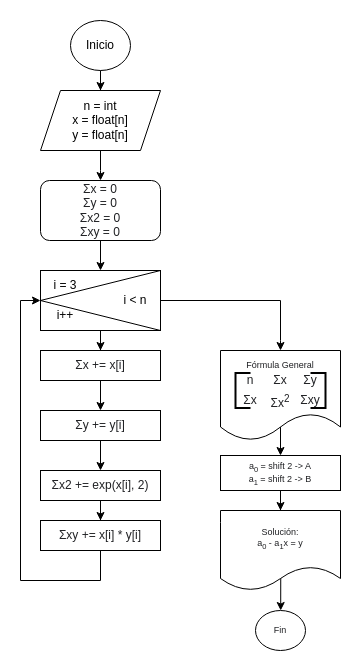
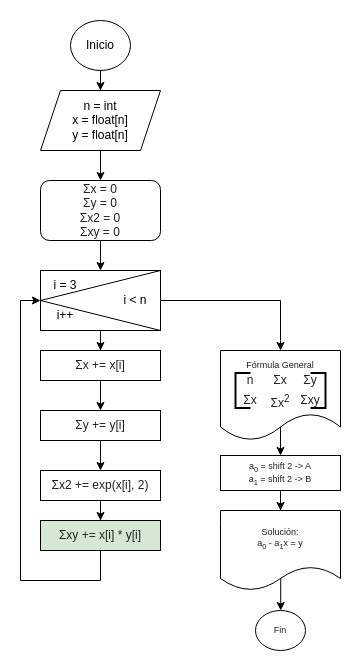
  <mxCell id="0" />
  <mxCell id="1" parent="0" />
  <mxCell id="2" value="" style="edgeStyle=orthogonalEdgeStyle;rounded=0;orthogonalLoop=1;jettySize=auto;html=1;" edge="1" parent="1" source="3" target="5"><mxGeometry relative="1" as="geometry" /></mxCell>
  <mxCell id="3" value="Inicio" style="ellipse;whiteSpace=wrap;html=1;" vertex="1" parent="1"><mxGeometry x="70" y="20" width="60" height="50" as="geometry" /></mxCell>
  <mxCell id="4" value="" style="edgeStyle=orthogonalEdgeStyle;rounded=0;orthogonalLoop=1;jettySize=auto;html=1;" edge="1" parent="1" source="5"><mxGeometry relative="1" as="geometry"><mxPoint x="100" y="180" as="targetPoint" /></mxGeometry></mxCell>
  <mxCell id="5" value="n = int&lt;br&gt;x = float[n]&lt;br&gt;y = float[n]" style="shape=parallelogram;perimeter=parallelogramPerimeter;whiteSpace=wrap;html=1;fixedSize=1;" vertex="1" parent="1"><mxGeometry x="40" y="90" width="120" height="60" as="geometry" /></mxCell>
  <mxCell id="6" value="" style="edgeStyle=orthogonalEdgeStyle;rounded=0;orthogonalLoop=1;jettySize=auto;html=1;" edge="1" parent="1" source="7" target="14"><mxGeometry relative="1" as="geometry" /></mxCell>
  <mxCell id="7" value="" style="whiteSpace=wrap;html=1;" vertex="1" parent="1"><mxGeometry x="40" y="270" width="120" height="60" as="geometry" /></mxCell>
  <mxCell id="8" value="" style="endArrow=none;html=1;rounded=0;exitX=0;exitY=0.5;exitDx=0;exitDy=0;entryX=1;entryY=1;entryDx=0;entryDy=0;" edge="1" parent="1" source="7" target="7"><mxGeometry width="50" height="50" relative="1" as="geometry"><mxPoint x="110" y="320" as="sourcePoint" /><mxPoint x="160" y="270" as="targetPoint" /></mxGeometry></mxCell>
  <mxCell id="9" value="" style="endArrow=none;html=1;rounded=0;exitX=0;exitY=0.5;exitDx=0;exitDy=0;entryX=1;entryY=0;entryDx=0;entryDy=0;" edge="1" parent="1" source="7" target="7"><mxGeometry width="50" height="50" relative="1" as="geometry"><mxPoint x="50" y="310" as="sourcePoint" /><mxPoint x="170" y="340" as="targetPoint" /></mxGeometry></mxCell>
  <mxCell id="10" value="i = 3" style="text;html=1;strokeColor=none;fillColor=none;align=center;verticalAlign=middle;whiteSpace=wrap;rounded=0;" vertex="1" parent="1"><mxGeometry x="50" y="280" width="30" height="10" as="geometry" /></mxCell>
  <mxCell id="11" value="i &amp;lt; n" style="text;html=1;strokeColor=none;fillColor=none;align=center;verticalAlign=middle;whiteSpace=wrap;rounded=0;" vertex="1" parent="1"><mxGeometry x="120" y="295" width="30" height="10" as="geometry" /></mxCell>
  <mxCell id="12" value="i++" style="text;html=1;strokeColor=none;fillColor=none;align=center;verticalAlign=middle;whiteSpace=wrap;rounded=0;" vertex="1" parent="1"><mxGeometry x="50" y="310" width="30" height="10" as="geometry" /></mxCell>
  <mxCell id="13" value="" style="edgeStyle=orthogonalEdgeStyle;rounded=0;orthogonalLoop=1;jettySize=auto;html=1;fontFamily=Helvetica;fontSize=12;fontColor=#202124;" edge="1" parent="1" source="14" target="18"><mxGeometry relative="1" as="geometry" /></mxCell>
  <mxCell id="14" value="&lt;span style=&quot;color: rgb(32, 33, 36); text-align: left;&quot;&gt;Σx += x[i]&lt;/span&gt;" style="whiteSpace=wrap;html=1;" vertex="1" parent="1"><mxGeometry x="40" y="350" width="120" height="30" as="geometry" /></mxCell>
  <mxCell id="15" value="" style="edgeStyle=orthogonalEdgeStyle;rounded=0;orthogonalLoop=1;jettySize=auto;html=1;fontFamily=Helvetica;fontSize=12;fontColor=#202124;entryX=0.5;entryY=0;entryDx=0;entryDy=0;" edge="1" parent="1" source="16" target="7"><mxGeometry relative="1" as="geometry" /></mxCell>
  <mxCell id="16" value="&lt;span style=&quot;text-align: left;&quot;&gt;&lt;font style=&quot;font-size: 12px;&quot; color=&quot;#202124&quot;&gt;Σx = 0&lt;br&gt;&lt;/font&gt;&lt;/span&gt;&lt;span style=&quot;color: rgb(32, 33, 36); text-align: left;&quot;&gt;Σy = 0&lt;br&gt;&lt;/span&gt;&lt;span style=&quot;color: rgb(32, 33, 36); text-align: left;&quot;&gt;Σx2 = 0&lt;br&gt;&lt;/span&gt;&lt;span style=&quot;color: rgb(32, 33, 36); text-align: left;&quot;&gt;Σxy = 0&lt;/span&gt;&lt;span style=&quot;text-align: left;&quot;&gt;&lt;font style=&quot;font-size: 12px;&quot; color=&quot;#202124&quot;&gt;&lt;br&gt;&lt;/font&gt;&lt;/span&gt;" style="rounded=1;whiteSpace=wrap;html=1;" vertex="1" parent="1"><mxGeometry x="40" y="180" width="120" height="60" as="geometry" /></mxCell>
  <mxCell id="17" value="" style="edgeStyle=orthogonalEdgeStyle;rounded=0;orthogonalLoop=1;jettySize=auto;html=1;fontFamily=Helvetica;fontSize=12;fontColor=#202124;" edge="1" parent="1" source="18" target="20"><mxGeometry relative="1" as="geometry" /></mxCell>
  <mxCell id="18" value="&lt;span style=&quot;color: rgb(32, 33, 36); text-align: left;&quot;&gt;Σy += y[i]&lt;/span&gt;" style="whiteSpace=wrap;html=1;" vertex="1" parent="1"><mxGeometry x="40" y="410" width="120" height="30" as="geometry" /></mxCell>
  <mxCell id="19" value="" style="edgeStyle=orthogonalEdgeStyle;rounded=0;orthogonalLoop=1;jettySize=auto;html=1;fontFamily=Helvetica;fontSize=12;fontColor=#202124;" edge="1" parent="1" source="20" target="21"><mxGeometry relative="1" as="geometry" /></mxCell>
  <mxCell id="20" value="&lt;span style=&quot;color: rgb(32, 33, 36); text-align: left;&quot;&gt;Σx2 += exp(x[i], 2)&lt;/span&gt;" style="whiteSpace=wrap;html=1;" vertex="1" parent="1"><mxGeometry x="40" y="470" width="120" height="30" as="geometry" /></mxCell>
- <mxCell id="21" value="&lt;span style=&quot;color: rgb(32, 33, 36); text-align: left;&quot;&gt;Σxy += x[i] * y[i]&lt;/span&gt;" style="whiteSpace=wrap;html=1;" vertex="1" parent="1"><mxGeometry x="40" y="520" width="120" height="30" as="geometry" /></mxCell>
+ <mxCell id="21" value="&lt;span style=&quot;color: rgb(32, 33, 36); text-align: left;&quot;&gt;Σxy += x[i] * y[i]&lt;/span&gt;" style="whiteSpace=wrap;html=1;fillColor=#d5e8d4;" vertex="1" parent="1"><mxGeometry x="40" y="520" width="120" height="30" as="geometry" /></mxCell>
  <mxCell id="22" value="" style="endArrow=none;html=1;rounded=0;fontFamily=Helvetica;fontSize=12;fontColor=#202124;entryX=0.5;entryY=1;entryDx=0;entryDy=0;" edge="1" parent="1" target="21"><mxGeometry width="50" height="50" relative="1" as="geometry"><mxPoint x="100" y="580" as="sourcePoint" /><mxPoint x="140" y="560" as="targetPoint" /></mxGeometry></mxCell>
  <mxCell id="23" value="" style="endArrow=none;html=1;rounded=0;fontFamily=Helvetica;fontSize=12;fontColor=#202124;" edge="1" parent="1"><mxGeometry width="50" height="50" relative="1" as="geometry"><mxPoint x="20" y="580" as="sourcePoint" /><mxPoint x="100" y="580" as="targetPoint" /></mxGeometry></mxCell>
  <mxCell id="24" value="" style="endArrow=none;html=1;rounded=0;fontFamily=Helvetica;fontSize=12;fontColor=#202124;" edge="1" parent="1"><mxGeometry width="50" height="50" relative="1" as="geometry"><mxPoint x="20" y="580" as="sourcePoint" /><mxPoint x="20" y="300" as="targetPoint" /></mxGeometry></mxCell>
  <mxCell id="25" value="" style="endArrow=classic;html=1;rounded=0;fontFamily=Helvetica;fontSize=12;fontColor=#202124;entryX=0;entryY=0.5;entryDx=0;entryDy=0;" edge="1" parent="1" target="7"><mxGeometry width="50" height="50" relative="1" as="geometry"><mxPoint x="20" y="300" as="sourcePoint" /><mxPoint x="70" y="250" as="targetPoint" /></mxGeometry></mxCell>
  <mxCell id="26" value="" style="endArrow=none;html=1;rounded=0;fontFamily=Helvetica;fontSize=12;fontColor=#202124;" edge="1" parent="1"><mxGeometry width="50" height="50" relative="1" as="geometry"><mxPoint x="160" y="300" as="sourcePoint" /><mxPoint x="280" y="300" as="targetPoint" /></mxGeometry></mxCell>
  <mxCell id="27" value="" style="endArrow=none;html=1;rounded=0;fontFamily=Helvetica;fontSize=12;fontColor=#202124;" edge="1" parent="1"><mxGeometry width="50" height="50" relative="1" as="geometry"><mxPoint x="280" y="340" as="sourcePoint" /><mxPoint x="280" y="300" as="targetPoint" /></mxGeometry></mxCell>
  <mxCell id="28" value="" style="endArrow=classic;html=1;rounded=0;fontFamily=Helvetica;fontSize=12;fontColor=#202124;" edge="1" parent="1"><mxGeometry width="50" height="50" relative="1" as="geometry"><mxPoint x="280" y="340" as="sourcePoint" /><mxPoint x="280" y="350" as="targetPoint" /></mxGeometry></mxCell>
  <mxCell id="29" value="" style="edgeStyle=orthogonalEdgeStyle;rounded=0;orthogonalLoop=1;jettySize=auto;html=1;fontFamily=Helvetica;fontSize=9;fontColor=#202124;entryX=0.5;entryY=0;entryDx=0;entryDy=0;" edge="1" parent="1" target="44"><mxGeometry relative="1" as="geometry"><mxPoint x="280" y="420" as="sourcePoint" /><mxPoint x="280" y="480" as="targetPoint" /></mxGeometry></mxCell>
  <mxCell id="30" value="&lt;div style=&quot;&quot;&gt;&lt;span style=&quot;font-size: 9px; background-color: initial;&quot;&gt;Forma General:&lt;/span&gt;&lt;/div&gt;" style="shape=document;whiteSpace=wrap;html=1;boundedLbl=1;labelBackgroundColor=none;fontFamily=Helvetica;fontSize=12;fontColor=#202124;align=center;" vertex="1" parent="1"><mxGeometry x="220" y="350" width="120" height="90" as="geometry" /></mxCell>
  <mxCell id="31" value="" style="shape=table;html=1;whiteSpace=wrap;startSize=0;container=1;collapsible=0;childLayout=tableLayout;labelBackgroundColor=none;fontFamily=Helvetica;fontSize=12;fontColor=#202124;strokeColor=none;swimlaneLine=1;" vertex="1" parent="1"><mxGeometry x="235" y="370" width="90" height="40" as="geometry" /></mxCell>
  <mxCell id="32" value="" style="shape=tableRow;horizontal=0;startSize=0;swimlaneHead=0;swimlaneBody=0;top=0;left=0;bottom=0;right=0;collapsible=0;dropTarget=0;fillColor=none;points=[[0,0.5],[1,0.5]];portConstraint=eastwest;labelBackgroundColor=none;fontFamily=Helvetica;fontSize=12;fontColor=#202124;" vertex="1" parent="31"><mxGeometry width="90" height="20" as="geometry" /></mxCell>
  <mxCell id="33" value="n" style="shape=partialRectangle;html=1;whiteSpace=wrap;connectable=0;fillColor=none;top=0;left=0;bottom=0;right=0;overflow=hidden;labelBackgroundColor=none;fontFamily=Helvetica;fontSize=12;fontColor=#202124;" vertex="1" parent="32"><mxGeometry width="30" height="20" as="geometry"><mxRectangle width="30" height="20" as="alternateBounds" /></mxGeometry></mxCell>
  <mxCell id="34" value="&lt;span style=&quot;text-align: left;&quot;&gt;Σx&lt;/span&gt;" style="shape=partialRectangle;html=1;whiteSpace=wrap;connectable=0;fillColor=none;top=0;left=0;bottom=0;right=0;overflow=hidden;labelBackgroundColor=none;fontFamily=Helvetica;fontSize=12;fontColor=#202124;" vertex="1" parent="32"><mxGeometry x="30" width="30" height="20" as="geometry"><mxRectangle width="30" height="20" as="alternateBounds" /></mxGeometry></mxCell>
  <mxCell id="35" value="&lt;span style=&quot;text-align: left;&quot;&gt;Σy&lt;/span&gt;" style="shape=partialRectangle;html=1;whiteSpace=wrap;connectable=0;fillColor=none;top=0;left=0;bottom=0;right=0;overflow=hidden;labelBackgroundColor=none;fontFamily=Helvetica;fontSize=12;fontColor=#202124;" vertex="1" parent="32"><mxGeometry x="60" width="30" height="20" as="geometry"><mxRectangle width="30" height="20" as="alternateBounds" /></mxGeometry></mxCell>
  <mxCell id="36" value="" style="shape=tableRow;horizontal=0;startSize=0;swimlaneHead=0;swimlaneBody=0;top=0;left=0;bottom=0;right=0;collapsible=0;dropTarget=0;fillColor=none;points=[[0,0.5],[1,0.5]];portConstraint=eastwest;labelBackgroundColor=none;fontFamily=Helvetica;fontSize=12;fontColor=#202124;" vertex="1" parent="31"><mxGeometry y="20" width="90" height="20" as="geometry" /></mxCell>
  <mxCell id="37" value="&lt;span style=&quot;text-align: left;&quot;&gt;Σx&lt;/span&gt;" style="shape=partialRectangle;html=1;whiteSpace=wrap;connectable=0;fillColor=none;top=0;left=0;bottom=0;right=0;overflow=hidden;labelBackgroundColor=none;fontFamily=Helvetica;fontSize=12;fontColor=#202124;" vertex="1" parent="36"><mxGeometry width="30" height="20" as="geometry"><mxRectangle width="30" height="20" as="alternateBounds" /></mxGeometry></mxCell>
  <mxCell id="38" value="&lt;span style=&quot;text-align: left;&quot;&gt;Σx&lt;sup&gt;2&lt;/sup&gt;&lt;/span&gt;" style="shape=partialRectangle;html=1;whiteSpace=wrap;connectable=0;fillColor=none;top=0;left=0;bottom=0;right=0;overflow=hidden;labelBackgroundColor=none;fontFamily=Helvetica;fontSize=12;fontColor=#202124;" vertex="1" parent="36"><mxGeometry x="30" width="30" height="20" as="geometry"><mxRectangle width="30" height="20" as="alternateBounds" /></mxGeometry></mxCell>
  <mxCell id="39" value="&lt;span style=&quot;text-align: left;&quot;&gt;Σxy&lt;/span&gt;" style="shape=partialRectangle;html=1;whiteSpace=wrap;connectable=0;fillColor=none;top=0;left=0;bottom=0;right=0;overflow=hidden;labelBackgroundColor=none;fontFamily=Helvetica;fontSize=12;fontColor=#202124;" vertex="1" parent="36"><mxGeometry x="60" width="30" height="20" as="geometry"><mxRectangle width="30" height="20" as="alternateBounds" /></mxGeometry></mxCell>
  <mxCell id="40" value="" style="strokeWidth=2;html=1;shape=mxgraph.flowchart.annotation_1;align=left;pointerEvents=1;labelBackgroundColor=none;strokeColor=default;fontFamily=Helvetica;fontSize=9;fontColor=#202124;" vertex="1" parent="1"><mxGeometry x="235" y="372.5" width="15" height="35" as="geometry" /></mxCell>
  <mxCell id="41" value="" style="strokeWidth=2;html=1;shape=mxgraph.flowchart.annotation_1;align=left;pointerEvents=1;labelBackgroundColor=none;strokeColor=default;fontFamily=Helvetica;fontSize=9;fontColor=#202124;direction=west;" vertex="1" parent="1"><mxGeometry x="310" y="372.5" width="15" height="35" as="geometry" /></mxCell>
  <mxCell id="42" value="Fórmula General" style="text;html=1;strokeColor=none;fillColor=none;align=center;verticalAlign=middle;whiteSpace=wrap;rounded=0;labelBackgroundColor=none;fontFamily=Helvetica;fontSize=9;fontColor=#202124;" vertex="1" parent="1"><mxGeometry x="240" y="350" width="80" height="30" as="geometry" /></mxCell>
  <mxCell id="43" value="" style="edgeStyle=orthogonalEdgeStyle;rounded=0;orthogonalLoop=1;jettySize=auto;html=1;fontFamily=Helvetica;fontSize=9;fontColor=#202124;" edge="1" parent="1" source="44" target="46"><mxGeometry relative="1" as="geometry" /></mxCell>
  <mxCell id="44" value="a&lt;sub&gt;0 &lt;/sub&gt;= shift 2 -&amp;gt; A&lt;br&gt;a&lt;sub&gt;1&lt;/sub&gt;&amp;nbsp;= shift 2 -&amp;gt; B" style="rounded=0;whiteSpace=wrap;html=1;labelBackgroundColor=none;strokeColor=default;fontFamily=Helvetica;fontSize=9;fontColor=#202124;" vertex="1" parent="1"><mxGeometry x="220" y="455" width="120" height="35" as="geometry" /></mxCell>
  <mxCell id="45" value="" style="edgeStyle=orthogonalEdgeStyle;rounded=0;orthogonalLoop=1;jettySize=auto;html=1;fontFamily=Helvetica;fontSize=9;fontColor=#202124;exitX=0.502;exitY=0.835;exitDx=0;exitDy=0;exitPerimeter=0;" edge="1" parent="1" source="46" target="47"><mxGeometry relative="1" as="geometry" /></mxCell>
  <mxCell id="46" value="Solución:&lt;br&gt;a&lt;sub&gt;0&lt;/sub&gt;&amp;nbsp;- a&lt;sub&gt;1&lt;/sub&gt;x = y" style="shape=document;whiteSpace=wrap;html=1;boundedLbl=1;fontSize=9;fontColor=#202124;rounded=0;labelBackgroundColor=none;" vertex="1" parent="1"><mxGeometry x="220" y="510" width="120" height="80" as="geometry" /></mxCell>
  <mxCell id="47" value="Fin" style="ellipse;whiteSpace=wrap;html=1;fontSize=9;fontColor=#202124;rounded=0;labelBackgroundColor=none;" vertex="1" parent="1"><mxGeometry x="255" y="610" width="50" height="40" as="geometry" /></mxCell>
